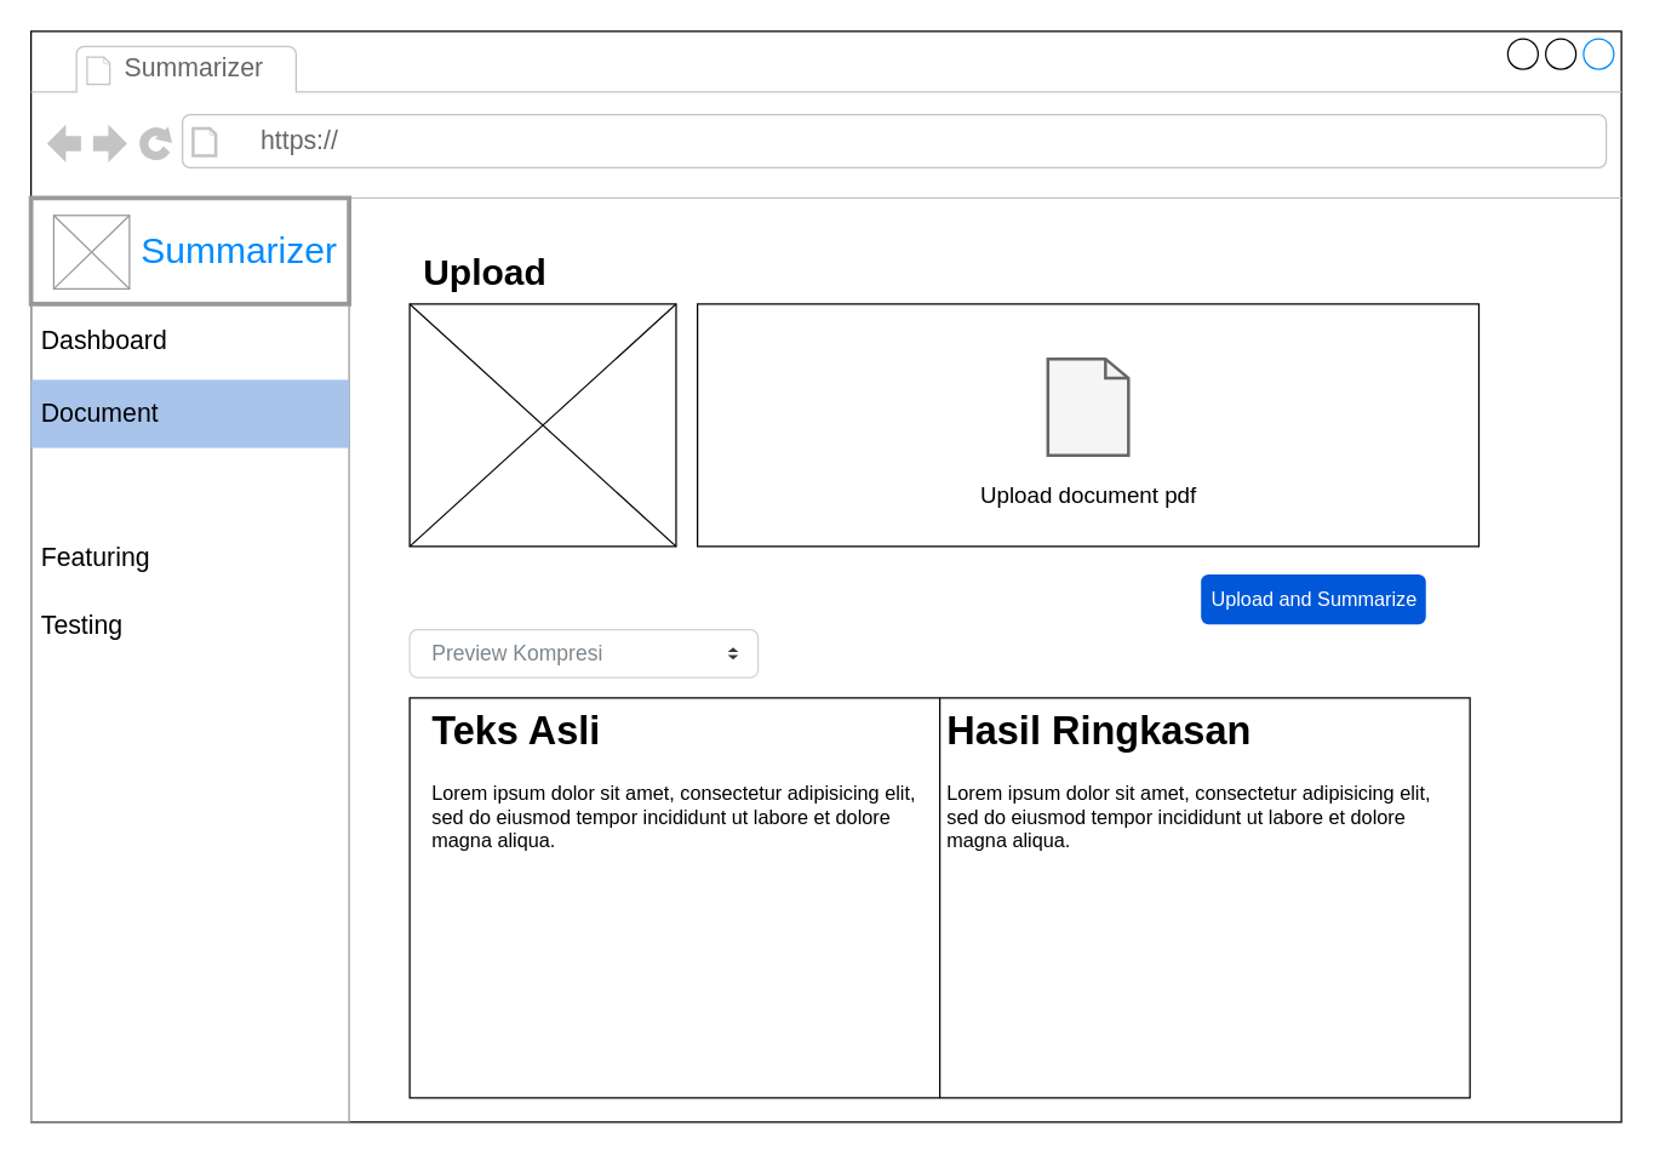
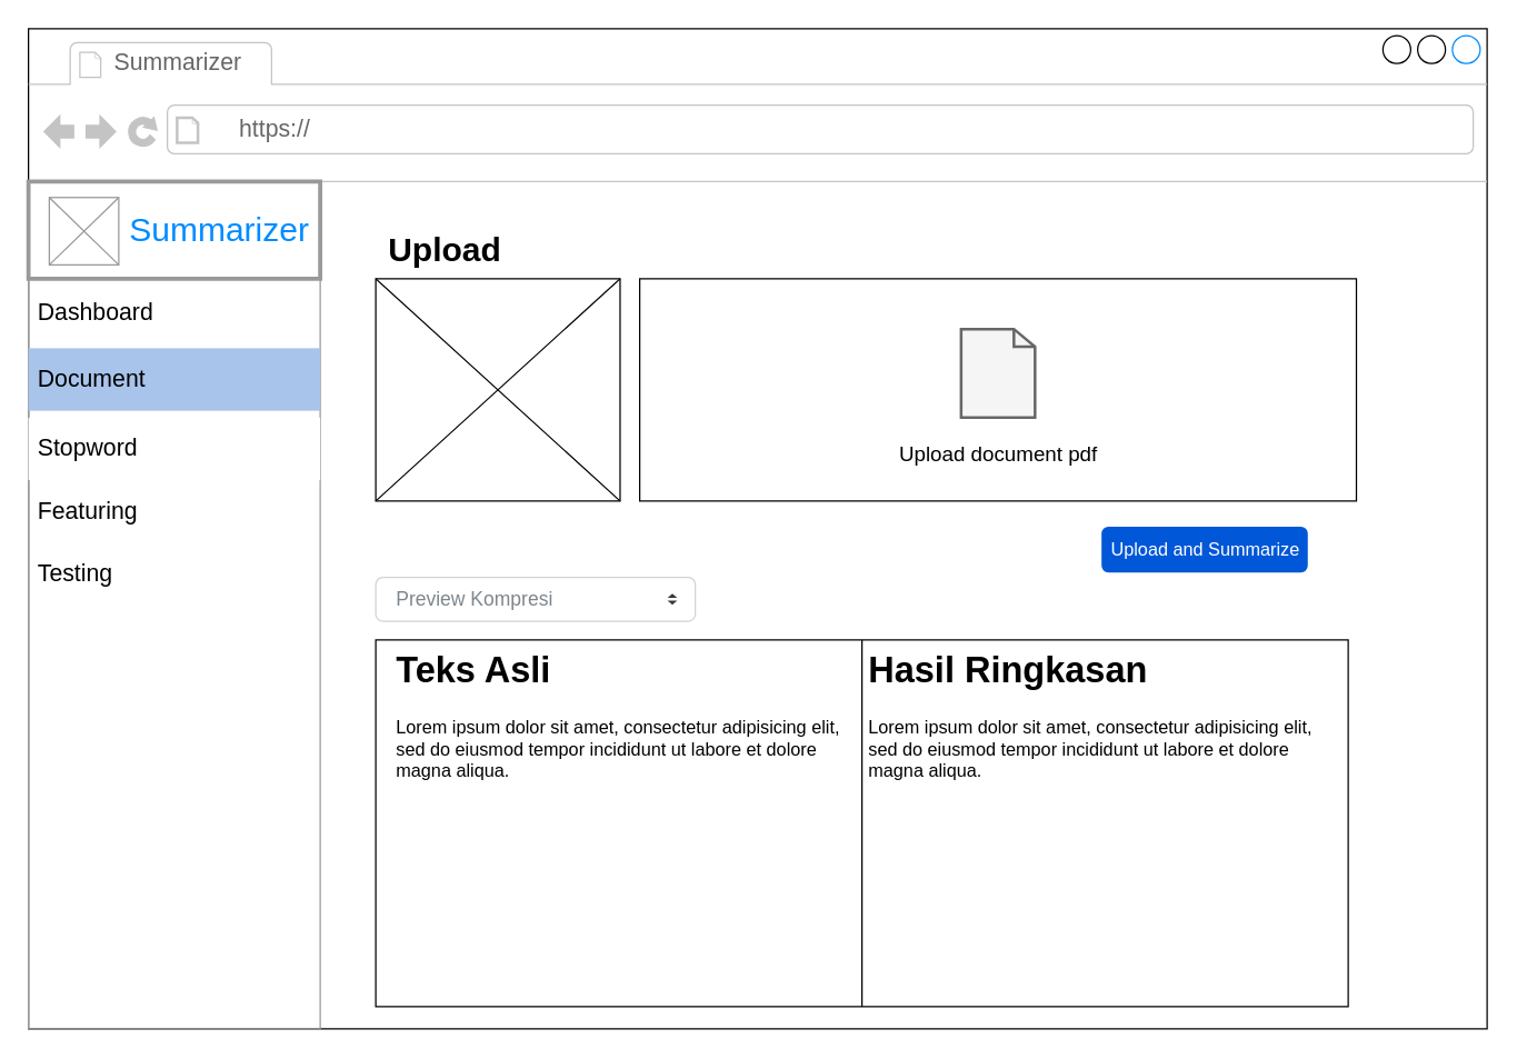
  <mxCell id="0" />
  <mxCell id="1" parent="0" />
  <mxCell id="2" value="" style="strokeWidth=1;shadow=0;dashed=0;align=center;html=1;shape=mxgraph.mockup.containers.browserWindow;rSize=0;strokeColor2=#008cff;strokeColor3=#c4c4c4;mainText=,;recursiveResize=0;fontSize=16;" vertex="1" parent="1"><mxGeometry x="20" y="20" width="1050" height="720" as="geometry" /></mxCell>
  <mxCell id="3" value="Summarizer" style="strokeWidth=1;shadow=0;dashed=0;align=center;html=1;shape=mxgraph.mockup.containers.anchor;fontSize=17;fontColor=#666666;align=left;" vertex="1" parent="2"><mxGeometry x="60" y="12" width="110" height="26" as="geometry" /></mxCell>
  <mxCell id="4" value="https://" style="strokeWidth=1;shadow=0;dashed=0;align=center;html=1;shape=mxgraph.mockup.containers.anchor;rSize=0;fontSize=17;fontColor=#666666;align=left;" vertex="1" parent="2"><mxGeometry x="150" y="60" width="250" height="26" as="geometry" /></mxCell>
  <mxCell id="5" value="Upload" style="text;html=1;strokeColor=none;fillColor=none;align=center;verticalAlign=middle;whiteSpace=wrap;rounded=0;fontSize=24;fontColor=#000000;fontStyle=1" vertex="1" parent="2"><mxGeometry x="280" y="150" width="40" height="20" as="geometry" /></mxCell>
  <mxCell id="6" value="" style="group" vertex="1" connectable="0" parent="2"><mxGeometry x="300" y="180" width="640" height="160" as="geometry" /></mxCell>
  <mxCell id="7" value="" style="verticalLabelPosition=bottom;shadow=0;dashed=0;align=center;html=1;verticalAlign=top;strokeWidth=1;shape=mxgraph.mockup.graphics.simpleIcon;" vertex="1" parent="6"><mxGeometry x="-50" width="175.87" height="160" as="geometry" /></mxCell>
  <mxCell id="8" value="Upload and Summarize" style="rounded=1;fillColor=#0057D8;align=center;strokeColor=none;html=1;fontColor=#ffffff;fontSize=13;" vertex="1" parent="2"><mxGeometry x="772.45" y="358.5" width="148.45" height="33" as="geometry" /></mxCell>
  <mxCell id="9" value="" style="group" vertex="1" connectable="0" parent="2"><mxGeometry x="440.0" y="180" width="515.9" height="160" as="geometry" /></mxCell>
  <mxCell id="10" value="" style="rounded=0;whiteSpace=wrap;html=1;strokeWidth=1;" vertex="1" parent="9"><mxGeometry width="515.9" height="160" as="geometry" /></mxCell>
  <mxCell id="11" value="" style="html=1;verticalLabelPosition=bottom;align=center;labelBackgroundColor=#ffffff;verticalAlign=top;strokeWidth=2;shadow=0;dashed=0;shape=mxgraph.ios7.icons.document;gradientColor=none;fillColor=#f5f5f5;strokeColor=#666666;" vertex="1" parent="9"><mxGeometry x="231.367" y="36.221" width="53.186" height="63.682" as="geometry" /></mxCell>
  <mxCell id="12" value="&lt;font style=&quot;font-size: 15px&quot;&gt;Upload document pdf&lt;/font&gt;" style="text;html=1;strokeColor=none;fillColor=none;align=center;verticalAlign=middle;whiteSpace=wrap;rounded=0;fontColor=#000000;" vertex="1" parent="9"><mxGeometry x="171.6" y="117.86" width="172.71" height="15.92" as="geometry" /></mxCell>
  <mxCell id="13" value="Preview Kompresi" style="html=1;shadow=0;dashed=0;shape=mxgraph.bootstrap.rrect;rSize=5;strokeColor=#CED4DA;html=1;whiteSpace=wrap;fillColor=#FFFFFF;fontColor=#7D868C;align=left;spacing=15;fontSize=14;" vertex="1" parent="2"><mxGeometry x="250" y="395" width="230" height="31.5" as="geometry" /></mxCell>
  <mxCell id="14" value="" style="shape=triangle;direction=south;fillColor=#343A40;strokeColor=none;perimeter=none;" vertex="1" parent="13"><mxGeometry x="1" y="0.5" width="7" height="3" relative="1" as="geometry"><mxPoint x="-20" y="1" as="offset" /></mxGeometry></mxCell>
  <mxCell id="15" value="" style="shape=triangle;direction=north;fillColor=#343A40;strokeColor=none;perimeter=none;" vertex="1" parent="13"><mxGeometry x="1" y="0.5" width="7" height="3" relative="1" as="geometry"><mxPoint x="-20" y="-4" as="offset" /></mxGeometry></mxCell>
  <mxCell id="16" value="" style="group" vertex="1" connectable="0" parent="2"><mxGeometry x="250" y="440" width="700" height="264" as="geometry" /></mxCell>
  <mxCell id="17" value="" style="rounded=0;whiteSpace=wrap;html=1;strokeWidth=1;fillColor=#FFFFFF;gradientColor=none;fontSize=13;fontColor=#000000;" vertex="1" parent="16"><mxGeometry width="700" height="264" as="geometry" /></mxCell>
  <mxCell id="18" value="&lt;h1&gt;Teks Asli&lt;br&gt;&lt;/h1&gt;&lt;p&gt;Lorem ipsum dolor sit amet, consectetur adipisicing elit, sed do eiusmod tempor incididunt ut labore et dolore magna aliqua.&lt;/p&gt;" style="text;html=1;strokeColor=none;fillColor=none;spacing=5;spacingTop=-20;whiteSpace=wrap;overflow=hidden;rounded=0;fontSize=13;fontColor=#000000;" vertex="1" parent="16"><mxGeometry x="10" width="330" height="200" as="geometry" /></mxCell>
  <mxCell id="19" value="&lt;h1&gt;Hasil Ringkasan&lt;br&gt;&lt;/h1&gt;&lt;p&gt;Lorem ipsum dolor sit amet, consectetur adipisicing elit, sed do eiusmod tempor incididunt ut labore et dolore magna aliqua.&lt;/p&gt;" style="text;html=1;strokeColor=none;fillColor=none;spacing=5;spacingTop=-20;whiteSpace=wrap;overflow=hidden;rounded=0;fontSize=13;fontColor=#000000;" vertex="1" parent="16"><mxGeometry x="350" width="350" height="200" as="geometry" /></mxCell>
  <mxCell id="20" value="" style="endArrow=none;html=1;fontSize=13;fontColor=#000000;exitX=0.5;exitY=0;exitDx=0;exitDy=0;entryX=0.5;entryY=1;entryDx=0;entryDy=0;" edge="1" parent="16" source="17" target="17"><mxGeometry width="50" height="50" relative="1" as="geometry"><mxPoint x="450" y="490" as="sourcePoint" /><mxPoint x="500" y="440" as="targetPoint" /></mxGeometry></mxCell>
  <mxCell id="21" value="" style="strokeWidth=1;shadow=0;dashed=0;align=center;html=1;shape=mxgraph.mockup.forms.rrect;rSize=0;strokeColor=#999999;fillColor=none;" vertex="1" parent="1"><mxGeometry x="20" y="130" width="210" height="610" as="geometry" /></mxCell>
  <mxCell id="22" value="&lt;div style=&quot;font-size: 24px&quot; align=&quot;right&quot;&gt;Summarizer&amp;nbsp; &lt;br&gt;&lt;/div&gt;" style="strokeWidth=3;shadow=0;dashed=0;align=right;html=1;shape=mxgraph.mockup.forms.rrect;rSize=0;strokeColor=#999999;fontColor=#008cff;fontSize=17;fillColor=#ffffff;resizeWidth=1;perimeterSpacing=4;" vertex="1" parent="21"><mxGeometry width="210" height="70" relative="1" as="geometry" /></mxCell>
  <mxCell id="23" value="&lt;div&gt;Dashboard&lt;/div&gt;" style="strokeWidth=1;shadow=0;dashed=0;align=center;html=1;shape=mxgraph.mockup.forms.anchor;fontSize=17;align=left;spacingLeft=5;resizeWidth=1;gradientColor=#7ea6e0;fillColor=#dae8fc;strokeColor=#6c8ebf;gradientDirection=north;" vertex="1" parent="21"><mxGeometry width="210" height="45" relative="1" as="geometry"><mxPoint y="72" as="offset" /></mxGeometry></mxCell>
  <mxCell id="24" value="Featuring" style="strokeWidth=1;shadow=0;dashed=0;align=center;html=1;shape=mxgraph.mockup.forms.anchor;fontSize=17;align=left;spacingLeft=5;resizeWidth=1;gradientColor=#ea6b66;fillColor=#f8cecc;strokeColor=#b85450;" vertex="1" parent="21"><mxGeometry width="210" height="45" relative="1" as="geometry"><mxPoint y="215" as="offset" /></mxGeometry></mxCell>
  <mxCell id="25" value="Testing" style="strokeWidth=1;shadow=0;dashed=0;align=center;html=1;shape=mxgraph.mockup.forms.anchor;fontSize=17;fontColor=#000000;align=left;spacingLeft=5;resizeWidth=1;" vertex="1" parent="21"><mxGeometry width="210" height="45" relative="1" as="geometry"><mxPoint y="260" as="offset" /></mxGeometry></mxCell>
  <mxCell id="26" value="" style="verticalLabelPosition=bottom;shadow=0;dashed=0;align=center;html=1;verticalAlign=top;strokeWidth=1;shape=mxgraph.mockup.graphics.simpleIcon;strokeColor=#999999;" vertex="1" parent="21"><mxGeometry x="15" y="11.51" width="50" height="48.49" as="geometry" /></mxCell>
  <mxCell id="27" value="Document" style="strokeWidth=1;shadow=0;dashed=0;align=center;html=1;shape=mxgraph.mockup.forms.rrect;rSize=0;fontSize=17;align=left;spacingLeft=5;resizeWidth=1;fillColor=#A9C4EB;strokeColor=none;" vertex="1" parent="21"><mxGeometry width="210" height="45" relative="1" as="geometry"><mxPoint y="120" as="offset" /></mxGeometry></mxCell>
+ <mxCell id="28" value="Stopword" style="strokeWidth=1;shadow=0;dashed=0;align=center;html=1;shape=mxgraph.mockup.forms.rrect;rSize=0;fontSize=17;align=left;spacingLeft=5;resizeWidth=1;strokeColor=none;" vertex="1" parent="21"><mxGeometry y="170" width="210" height="45" as="geometry" /></mxCell>
